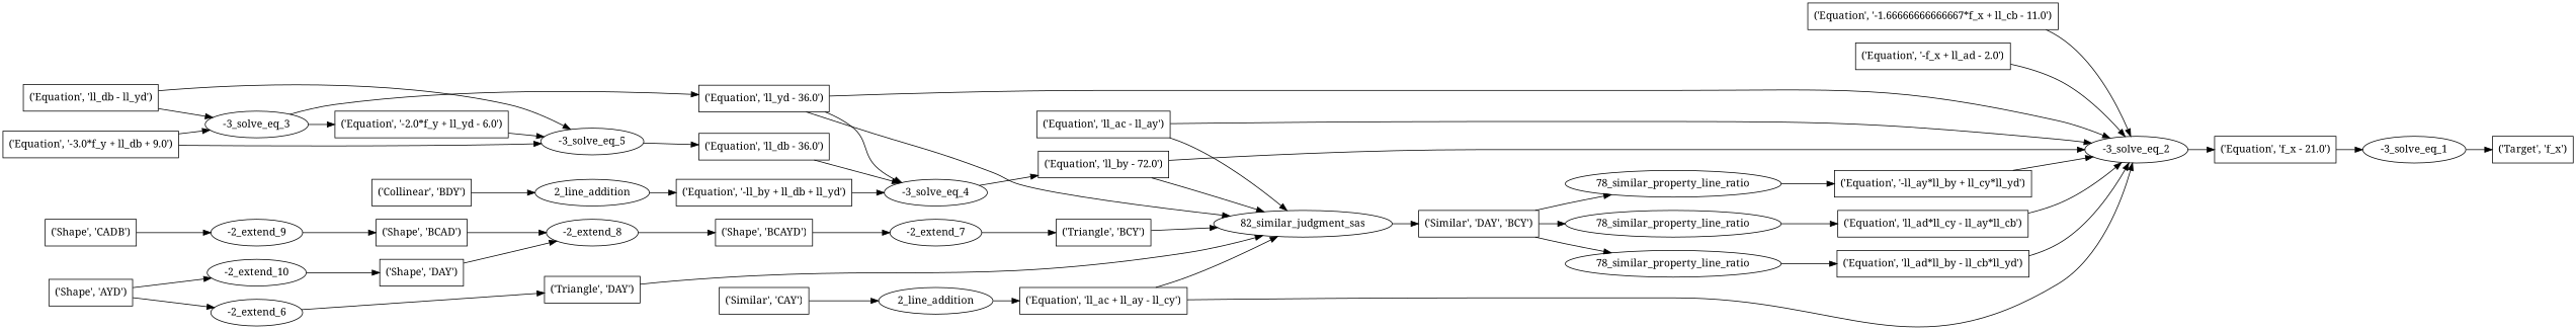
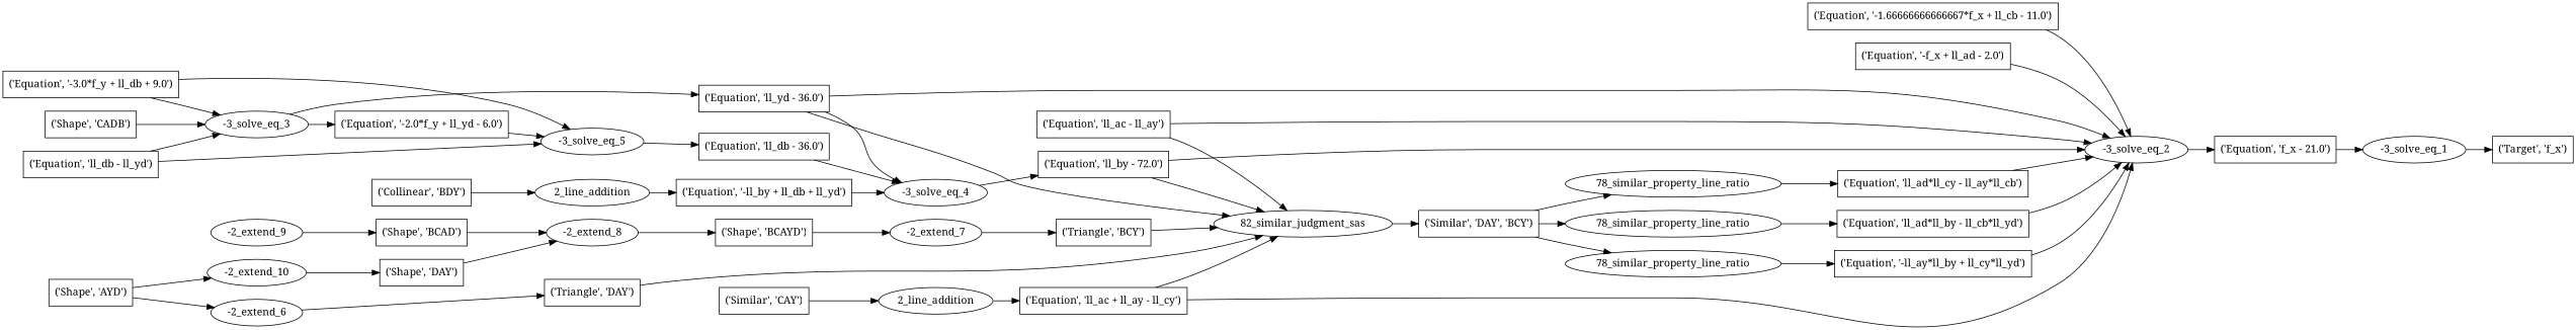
  digraph {
    fontname="Noto Serif"
    rankdir=LR
    node [fontname="Noto Serif" shape=box]
    edge [fontname="Noto Serif"]
    n1 [label="('Target', 'f_x')"]
    n2 [label="-3_solve_eq_1" shape=""]
    n3 [label="('Equation', 'f_x - 21.0')"]
    n4 [label="-3_solve_eq_2" shape=""]
    n5 [label="('Equation', '-1.66666666666667*f_x + ll_cb - 11.0')"]
    n6 [label="('Equation', '-f_x + ll_ad - 2.0')"]
    n7 [label="('Equation', 'll_ac - ll_ay')"]
    n8 [label="82_similar_judgment_sas" shape=""]
    n9 [label="('Similar', 'DAY', 'BCY')"]
    n10 [label="('Equation', 'll_yd - 36.0')"]
    n11 [label="-3_solve_eq_4" shape=""]
    n12 [label="('Equation', 'll_by - 72.0')"]
    n13 [label="('Equation', 'll_ac + ll_ay - ll_cy')"]
    n14 [label="('Equation', 'll_ad*ll_cy - ll_ay*ll_cb')"]
    n15 [label="('Equation', 'll_ad*ll_by - ll_cb*ll_yd')"]
    n16 [label="('Equation', '-ll_ay*ll_by + ll_cy*ll_yd')"]
    n17 [label="-3_solve_eq_3" shape=""]
    n18 [label="('Equation', '-2.0*f_y + ll_yd - 6.0')"]
    n19 [label="('Equation', '-3.0*f_y + ll_db + 9.0')"]
    n20 [label="-3_solve_eq_5" shape=""]
    n21 [label="('Equation', 'll_db - 36.0')"]
    n22 [label="('Equation', 'll_db - ll_yd')"]
    n23 [label="2_line_addition" shape=""]
    n24 [label="('Similar', 'CAY')"]
    n25 [label="('Equation', '-ll_by + ll_db + ll_yd')"]
    n26 [label="78_similar_property_line_ratio" shape=""]
    n27 [label="78_similar_property_line_ratio" shape=""]
    n28 [label="78_similar_property_line_ratio" shape=""]
    n29 [label="2_line_addition" shape=""]
    n30 [label="('Collinear', 'BDY')"]
    n31 [label="('Triangle', 'DAY')"]
    n32 [label="('Triangle', 'BCY')"]
    n33 [label="-2_extend_6" shape=""]
    n34 [label="('Shape', 'AYD')"]
    n35 [label="-2_extend_10" shape=""]
    n36 [label="('Shape', 'DAY')"]
    n37 [label="-2_extend_7" shape=""]
    n38 [label="('Shape', 'BCAYD')"]
    n39 [label="-2_extend_8" shape=""]
    n40 [label="('Shape', 'BCAD')"]
    n41 [label="-2_extend_9" shape=""]
    n42 [label="('Shape', 'CADB')"]
    n2 -> n1
    n3 -> n2
    n4 -> n3
    n5 -> n4
    n6 -> n4
    n7 -> n4
    n7 -> n8
    n8 -> n9
    n9 -> n26
    n9 -> n27
    n9 -> n28
    n10 -> n4
    n10 -> n8
    n10 -> n11
    n11 -> n12
    n12 -> n4
    n12 -> n8
    n13 -> n4
    n13 -> n8
    n14 -> n4
    n15 -> n4
    n16 -> n4
    n17 -> n10
    n17 -> n18
    n18 -> n20
    n19 -> n17
    n19 -> n20
    n20 -> n21
    n21 -> n11
    n22 -> n17
    n22 -> n20
    n23 -> n13
    n24 -> n23
    n25 -> n11
    n26 -> n14
    n27 -> n15
    n28 -> n16
    n29 -> n25
    n30 -> n29
    n31 -> n8
    n32 -> n8
    n33 -> n31
    n34 -> n33
    n34 -> n35
    n35 -> n36
    n36 -> n39
    n37 -> n32
    n38 -> n37
    n39 -> n38
    n40 -> n39
    n41 -> n40
-   n42 -> n41
+   n42 -> n17
  }
